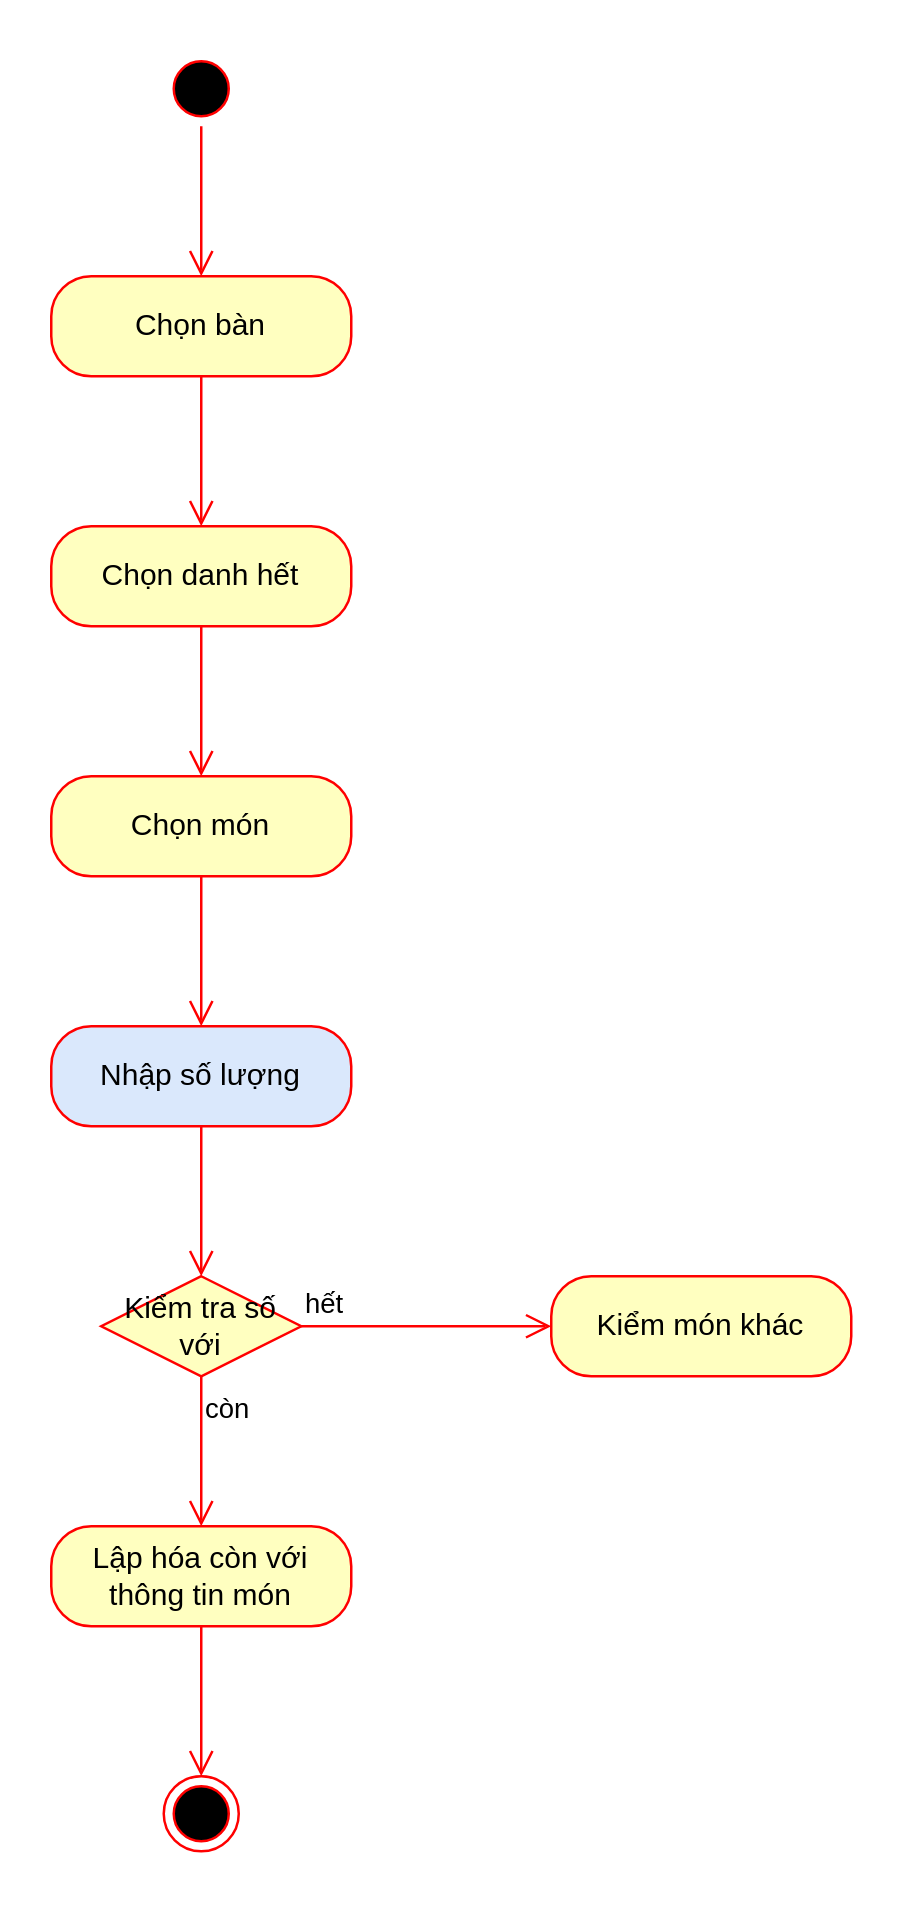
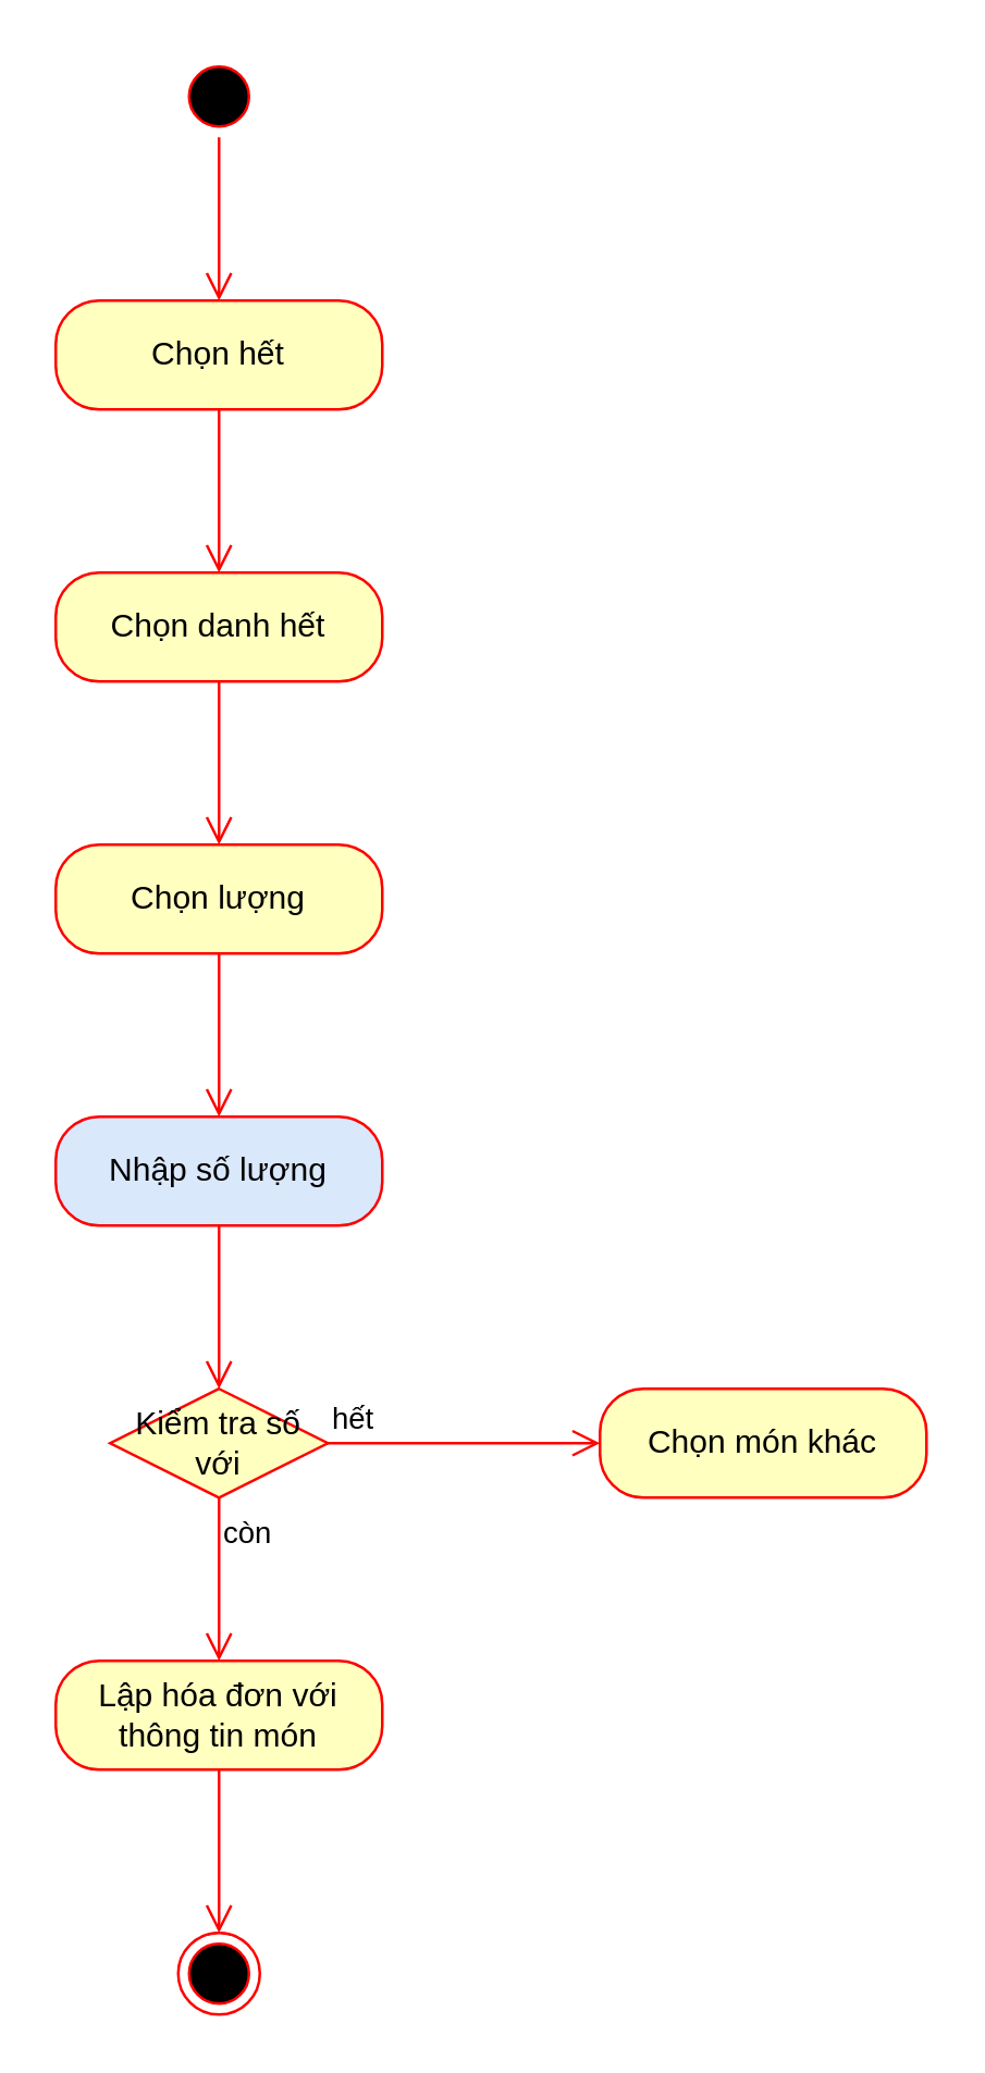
  <mxCell id="0" />
  <mxCell id="1" parent="0" />
  <mxCell id="2" value="" style="ellipse;html=1;shape=startState;fillColor=#000000;strokeColor=#ff0000;" vertex="1" parent="1"><mxGeometry x="65" y="20" width="30" height="30" as="geometry" /></mxCell>
  <mxCell id="3" value="" style="edgeStyle=orthogonalEdgeStyle;html=1;verticalAlign=bottom;endArrow=open;endSize=8;strokeColor=#ff0000;" edge="1" source="2" parent="1"><mxGeometry relative="1" as="geometry"><mxPoint x="80" y="110" as="targetPoint" /></mxGeometry></mxCell>
- <mxCell id="4" value="Chọn bàn" style="rounded=1;whiteSpace=wrap;html=1;arcSize=40;fontColor=#000000;fillColor=#ffffc0;strokeColor=#ff0000;" vertex="1" parent="1"><mxGeometry x="20" y="110" width="120" height="40" as="geometry" /></mxCell>
+ <mxCell id="4" value="Chọn hết" style="rounded=1;whiteSpace=wrap;html=1;arcSize=40;fontColor=#000000;fillColor=#ffffc0;strokeColor=#ff0000;" vertex="1" parent="1"><mxGeometry x="20" y="110" width="120" height="40" as="geometry" /></mxCell>
  <mxCell id="5" value="" style="edgeStyle=orthogonalEdgeStyle;html=1;verticalAlign=bottom;endArrow=open;endSize=8;strokeColor=#ff0000;" edge="1" source="4" parent="1"><mxGeometry relative="1" as="geometry"><mxPoint x="80" y="210" as="targetPoint" /></mxGeometry></mxCell>
  <mxCell id="6" value="Chọn danh hết" style="rounded=1;whiteSpace=wrap;html=1;arcSize=40;fontColor=#000000;fillColor=#ffffc0;strokeColor=#ff0000;" vertex="1" parent="1"><mxGeometry x="20" y="210" width="120" height="40" as="geometry" /></mxCell>
  <mxCell id="7" value="" style="edgeStyle=orthogonalEdgeStyle;html=1;verticalAlign=bottom;endArrow=open;endSize=8;strokeColor=#ff0000;" edge="1" source="6" parent="1"><mxGeometry relative="1" as="geometry"><mxPoint x="80" y="310" as="targetPoint" /></mxGeometry></mxCell>
- <mxCell id="8" value="Chọn món" style="rounded=1;whiteSpace=wrap;html=1;arcSize=40;fontColor=#000000;fillColor=#ffffc0;strokeColor=#ff0000;" vertex="1" parent="1"><mxGeometry x="20" y="310" width="120" height="40" as="geometry" /></mxCell>
+ <mxCell id="8" value="Chọn lượng" style="rounded=1;whiteSpace=wrap;html=1;arcSize=40;fontColor=#000000;fillColor=#ffffc0;strokeColor=#ff0000;" vertex="1" parent="1"><mxGeometry x="20" y="310" width="120" height="40" as="geometry" /></mxCell>
  <mxCell id="9" value="" style="edgeStyle=orthogonalEdgeStyle;html=1;verticalAlign=bottom;endArrow=open;endSize=8;strokeColor=#ff0000;" edge="1" source="8" parent="1"><mxGeometry relative="1" as="geometry"><mxPoint x="80" y="410" as="targetPoint" /></mxGeometry></mxCell>
  <mxCell id="10" value="Kiểm tra số với" style="rhombus;whiteSpace=wrap;html=1;fillColor=#ffffc0;strokeColor=#ff0000;" vertex="1" parent="1"><mxGeometry x="40" y="510" width="80" height="40" as="geometry" /></mxCell>
  <mxCell id="11" value="hết" style="edgeStyle=orthogonalEdgeStyle;html=1;align=left;verticalAlign=bottom;endArrow=open;endSize=8;strokeColor=#ff0000;" edge="1" source="10" parent="1"><mxGeometry x="-1" relative="1" as="geometry"><mxPoint x="220" y="530" as="targetPoint" /></mxGeometry></mxCell>
  <mxCell id="12" value="còn" style="edgeStyle=orthogonalEdgeStyle;html=1;align=left;verticalAlign=top;endArrow=open;endSize=8;strokeColor=#ff0000;" edge="1" source="10" parent="1"><mxGeometry x="-1" relative="1" as="geometry"><mxPoint x="80" y="610" as="targetPoint" /></mxGeometry></mxCell>
- <mxCell id="13" value="Kiểm món khác" style="rounded=1;whiteSpace=wrap;html=1;arcSize=40;fontColor=#000000;fillColor=#ffffc0;strokeColor=#ff0000;" vertex="1" parent="1"><mxGeometry x="220" y="510" width="120" height="40" as="geometry" /></mxCell>
- <mxCell id="14" value="Lập hóa còn với thông tin món" style="rounded=1;whiteSpace=wrap;html=1;arcSize=40;fontColor=#000000;fillColor=#ffffc0;strokeColor=#ff0000;" vertex="1" parent="1"><mxGeometry x="20" y="610" width="120" height="40" as="geometry" /></mxCell>
+ <mxCell id="13" value="Chọn món khác" style="rounded=1;whiteSpace=wrap;html=1;arcSize=40;fontColor=#000000;fillColor=#ffffc0;strokeColor=#ff0000;" vertex="1" parent="1"><mxGeometry x="220" y="510" width="120" height="40" as="geometry" /></mxCell>
+ <mxCell id="14" value="Lập hóa đơn với thông tin món" style="rounded=1;whiteSpace=wrap;html=1;arcSize=40;fontColor=#000000;fillColor=#ffffc0;strokeColor=#ff0000;" vertex="1" parent="1"><mxGeometry x="20" y="610" width="120" height="40" as="geometry" /></mxCell>
  <mxCell id="15" value="" style="edgeStyle=orthogonalEdgeStyle;html=1;verticalAlign=bottom;endArrow=open;endSize=8;strokeColor=#ff0000;" edge="1" source="14" parent="1"><mxGeometry relative="1" as="geometry"><mxPoint x="80" y="710" as="targetPoint" /></mxGeometry></mxCell>
  <mxCell id="16" value="" style="ellipse;html=1;shape=endState;fillColor=#000000;strokeColor=#ff0000;" vertex="1" parent="1"><mxGeometry x="65" y="710" width="30" height="30" as="geometry" /></mxCell>
  <mxCell id="17" value="Nhập số lượng" style="rounded=1;whiteSpace=wrap;html=1;arcSize=40;fontColor=#000000;fillColor=#dae8fc;strokeColor=#ff0000;" vertex="1" parent="1"><mxGeometry x="20" y="410" width="120" height="40" as="geometry" /></mxCell>
  <mxCell id="18" value="" style="edgeStyle=orthogonalEdgeStyle;html=1;verticalAlign=bottom;endArrow=open;endSize=8;strokeColor=#ff0000;" edge="1" source="17" parent="1"><mxGeometry relative="1" as="geometry"><mxPoint x="80" y="510" as="targetPoint" /></mxGeometry></mxCell>
